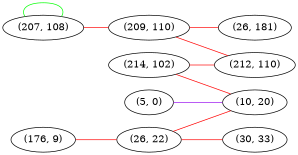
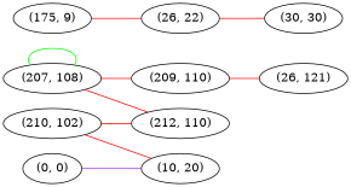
  graph {
    rankdir=LR
    edge [color=red weight=1]
    "(207, 108)"
    "(209, 110)"
    "(212, 110)"
-   "(26, 121)" [label="(26, 181)"]
-   "(0, 0)" [label="(5, 0)"]
+   "(26, 121)"
+   "(0, 0)"
    "(10, 20)"
-   "(176, 9)"
+   "(176, 9)" [label="(175, 9)"]
    "(26, 22)"
-   "(30, 30)" [label="(30, 33)"]
-   "(210, 102)" [label="(214, 102)"]
+   "(30, 30)"
+   "(210, 102)"
    "(207, 108)" -- "(207, 108)" [color=green weight=2]
    "(207, 108)" -- "(209, 110)"
-   "(209, 110)" -- "(212, 110)"
+   "(207, 108)" -- "(212, 110)"
    "(209, 110)" -- "(26, 121)"
    "(0, 0)" -- "(10, 20)" [color=purple weight=4]
    "(176, 9)" -- "(26, 22)"
-   "(26, 22)" -- "(10, 20)"
    "(26, 22)" -- "(30, 30)"
    "(210, 102)" -- "(212, 110)"
    "(210, 102)" -- "(10, 20)"
  }
